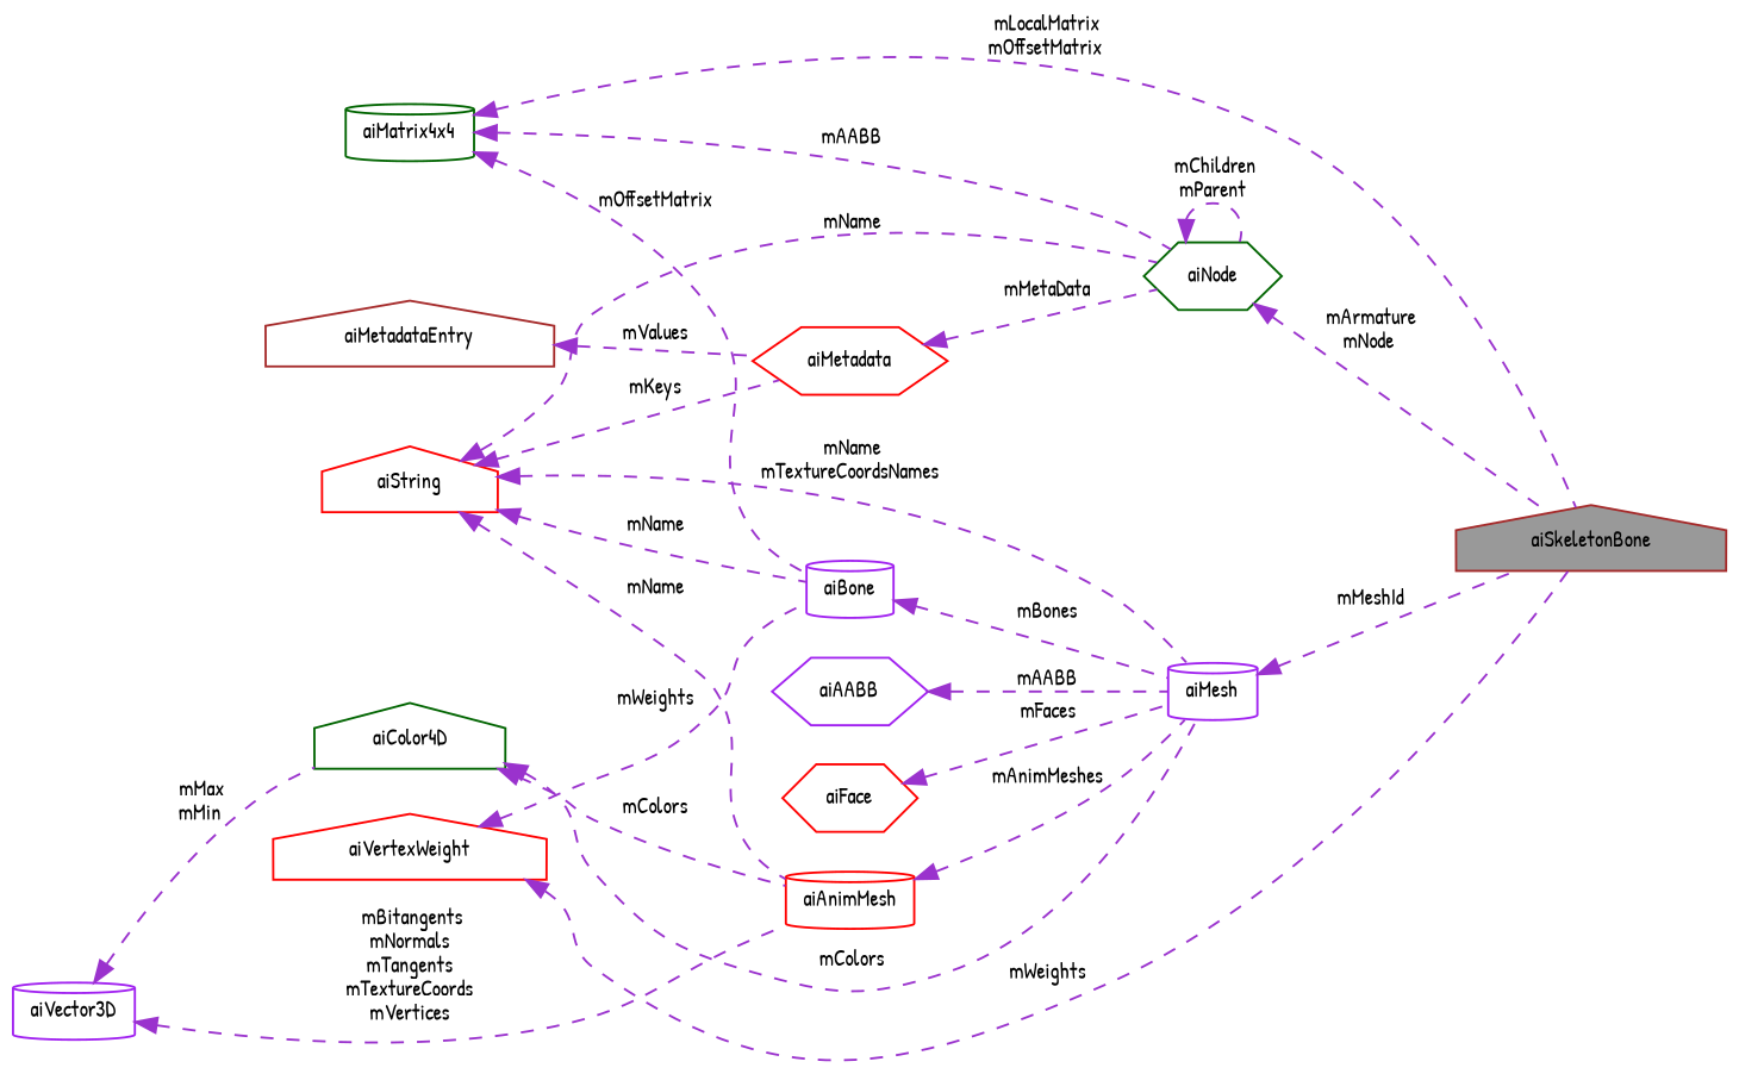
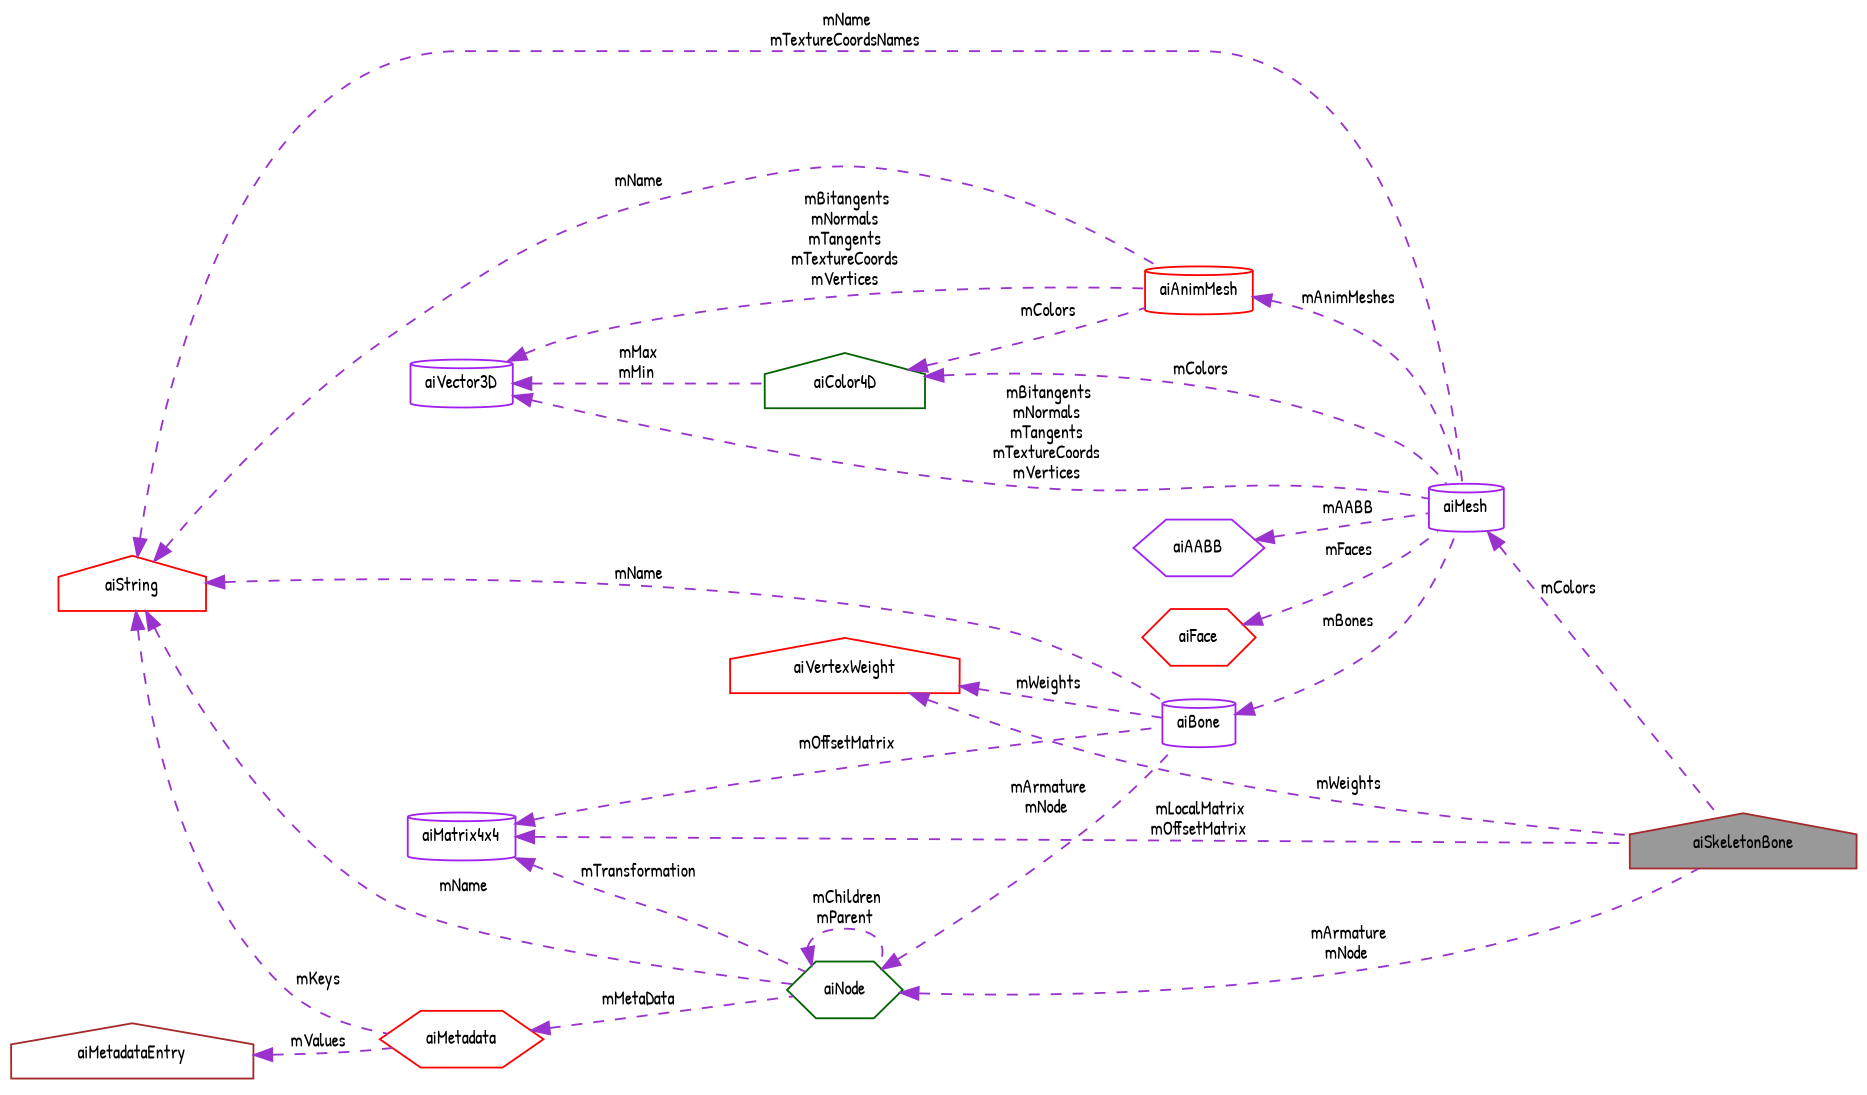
  digraph {
    fontname="Patrick Hand"
    rankdir=LR
    node [color=purple fillcolor=white fontname="Patrick Hand" fontsize=10 shape=house style=filled]
    edge [color=darkorchid3 dir=back fontname="Patrick Hand" fontsize=10 labelfontname=Helvetica labelfontsize=10 style=dashed]
    n1 [color=brown fillcolor=grey60 fontcolor=black height=0.2 label=aiSkeletonBone width=0.4]
    n2 [color=darkgreen height=0.2 label=aiNode shape=hexagon width=0.4]
    n3 [height=0.2 label=aiBone shape=cylinder width=0.4]
    n4 [height=0.2 label=aiMesh shape=cylinder width=0.4]
    n5 [color=red height=0.2 label=aiString width=0.4]
    n6 [color=red height=0.2 label=aiMetadata shape=hexagon width=0.4]
    n7 [color=red height=0.2 label=aiAnimMesh shape=cylinder width=0.4]
-   n8 [color=darkgreen height=0.2 label=aiMatrix4x4 shape=cylinder width=0.4]
+   n8 [height=0.2 label=aiMatrix4x4 shape=cylinder width=0.4]
    n9 [color=brown height=0.2 label=aiMetadataEntry width=0.4]
    n10 [height=0.2 label=aiVector3D shape=cylinder width=0.4]
    n11 [color=darkgreen height=0.2 label=aiColor4D width=0.4]
    n12 [height=0.2 label=aiAABB shape=hexagon width=0.4]
    n13 [color=red height=0.2 label=aiFace shape=hexagon width=0.4]
    n14 [color=red height=0.2 label=aiVertexWeight width=0.4]
    n2 -> n1 [label=" mArmature\nmNode"]
    n2 -> n2 [label=" mChildren\nmParent"]
+   n2 -> n3 [label=" mArmature\nmNode"]
    n3 -> n4 [label=" mBones"]
-   n4 -> n1 [label=" mMeshId"]
+   n4 -> n1 [label=" mColors"]
    n5 -> n2 [label=" mName"]
    n5 -> n3 [label=" mName"]
    n5 -> n4 [label=" mName\nmTextureCoordsNames"]
    n5 -> n6 [label=" mKeys"]
    n5 -> n7 [label=" mName"]
    n6 -> n2 [label=" mMetaData"]
    n7 -> n4 [label=" mAnimMeshes"]
    n8 -> n1 [label=" mLocalMatrix\nmOffsetMatrix"]
-   n8 -> n2 [label=" mAABB"]
+   n8 -> n2 [label=" mTransformation"]
    n8 -> n3 [label=" mOffsetMatrix"]
    n9 -> n6 [label=" mValues"]
+   n10 -> n4 [label=" mBitangents\nmNormals\nmTangents\nmTextureCoords\nmVertices"]
    n10 -> n7 [label=" mBitangents\nmNormals\nmTangents\nmTextureCoords\nmVertices"]
    n10 -> n11 [label=" mMax\nmMin"]
    n11 -> n4 [label=" mColors"]
    n11 -> n7 [label=" mColors"]
    n12 -> n4 [label=" mAABB"]
    n13 -> n4 [label=" mFaces"]
    n14 -> n1 [label=" mWeights"]
    n14 -> n3 [label=" mWeights"]
  }
